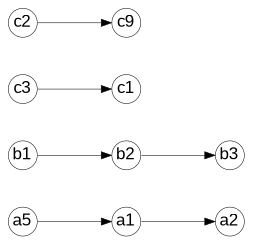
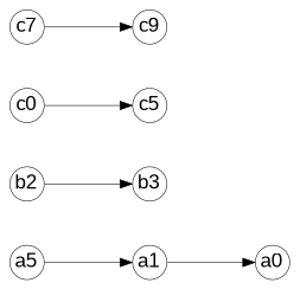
  digraph {
    fontname="Liberation Sans"
    rankdir=LR
    node [fixedsize=true fontname="Liberation Sans" fontsize=8 penwidth=0.25 shape=circle]
    edge [arrowsize=0.5 fontname="Liberation Sans" penwidth=0.25]
    n1 [label=a5 width=0.2]
    a1 [width=0.2]
-   a2 [width=0.2]
-   b1 [width=0.2]
+   a2 [width=0.2 label=a0]
    b2 [width=0.2]
    b3 [width=0.2]
-   c0 [width=0.2 label=c3]
-   c1 [width=0.2]
-   c2 [width=0.2]
+   c0 [width=0.2]
+   c1 [width=0.2 label=c5]
+   c2 [width=0.2 label=c7]
    n10 [label=c9 width=0.2]
    n1 -> a1
    a1 -> a2
-   b1 -> b2
    b2 -> b3
    c0 -> c1
    c2 -> n10
  }
